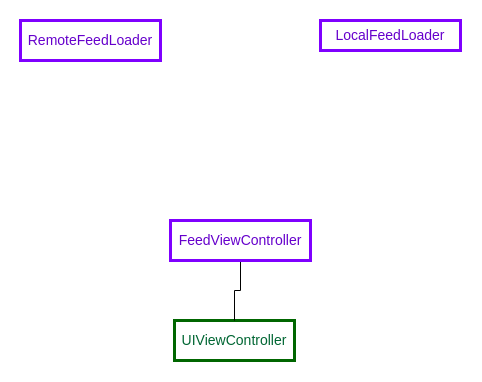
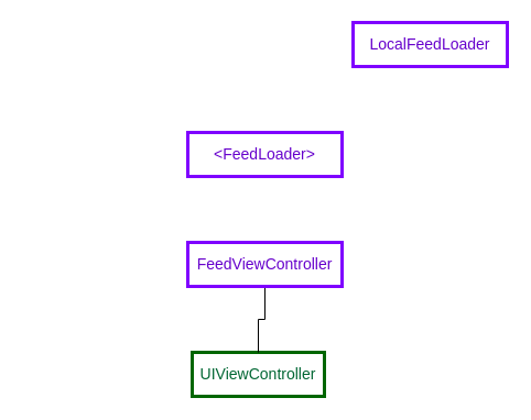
  <mxCell id="0" />
  <mxCell id="1" parent="0" />
  <mxCell id="2" value="&lt;font&gt;&lt;span style=&quot;caret-color: rgb(0, 0, 0); font-size: 14px;&quot;&gt;UIViewController&lt;/span&gt;&lt;/font&gt;" style="rounded=0;whiteSpace=wrap;html=1;fillColor=none;fontColor=#006633;strokeColor=#006600;strokeWidth=3;" vertex="1" parent="1"><mxGeometry x="174" y="320" width="120" height="40" as="geometry" /></mxCell>
  <mxCell id="3" style="edgeStyle=orthogonalEdgeStyle;rounded=0;orthogonalLoop=1;jettySize=auto;html=1;fontSize=14;fontColor=#6600CC;endArrow=none;" edge="1" parent="1" source="4" target="2"><mxGeometry relative="1" as="geometry" /></mxCell>
  <mxCell id="4" value="&lt;font&gt;&lt;span style=&quot;caret-color: rgb(0, 0, 0); font-size: 14px;&quot;&gt;FeedViewController&lt;/span&gt;&lt;/font&gt;" style="rounded=0;whiteSpace=wrap;html=1;fillColor=none;fontColor=#6600CC;strokeColor=#7F00FF;strokeWidth=3;" vertex="1" parent="1"><mxGeometry x="170" y="220" width="140" height="40" as="geometry" /></mxCell>
- <mxCell id="6" value="&lt;span style=&quot;caret-color: rgb(0, 0, 0); font-size: 14px;&quot;&gt;RemoteFeedLoader&lt;/span&gt;" style="rounded=0;whiteSpace=wrap;html=1;fillColor=none;fontColor=#6600CC;strokeColor=#7F00FF;strokeWidth=3;" vertex="1" parent="1"><mxGeometry x="20" y="20" width="140" height="40" as="geometry" /></mxCell>
- <mxCell id="7" value="&lt;span style=&quot;caret-color: rgb(0, 0, 0); font-size: 14px;&quot;&gt;LocalFeedLoader&lt;/span&gt;" style="rounded=0;whiteSpace=wrap;html=1;fillColor=none;fontColor=#6600CC;strokeColor=#7F00FF;strokeWidth=3;" vertex="1" parent="1"><mxGeometry x="320" y="20" width="140" height="30" as="geometry" /></mxCell>
+ <mxCell id="5" value="&lt;font&gt;&lt;span style=&quot;caret-color: rgb(0, 0, 0); font-size: 14px;&quot;&gt;&amp;lt;FeedLoader&amp;gt;&lt;/span&gt;&lt;/font&gt;" style="rounded=0;whiteSpace=wrap;html=1;fillColor=none;fontColor=#6600CC;strokeColor=#7F00FF;strokeWidth=3;" vertex="1" parent="1"><mxGeometry x="170" y="120" width="140" height="40" as="geometry" /></mxCell>
+ <mxCell id="7" value="&lt;span style=&quot;caret-color: rgb(0, 0, 0); font-size: 14px;&quot;&gt;LocalFeedLoader&lt;/span&gt;" style="rounded=0;whiteSpace=wrap;html=1;fillColor=none;fontColor=#6600CC;strokeColor=#7F00FF;strokeWidth=3;" vertex="1" parent="1"><mxGeometry x="320" y="20" width="140" height="40" as="geometry" /></mxCell>
